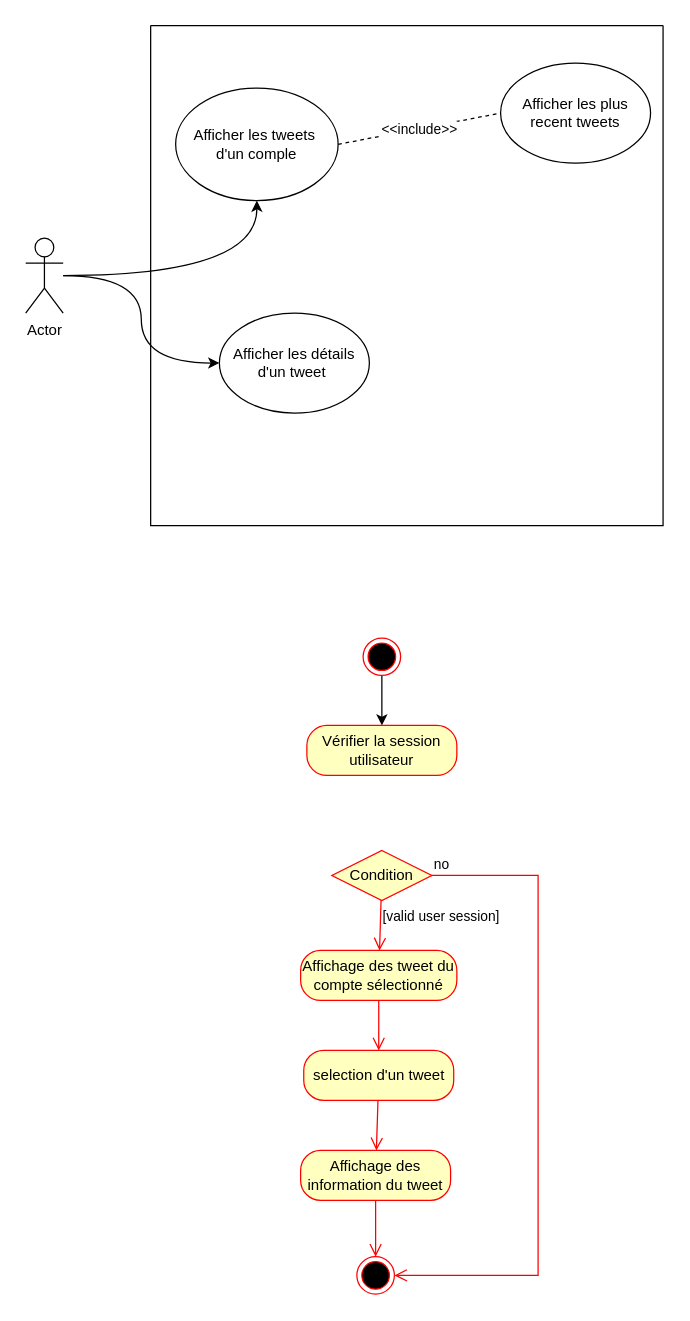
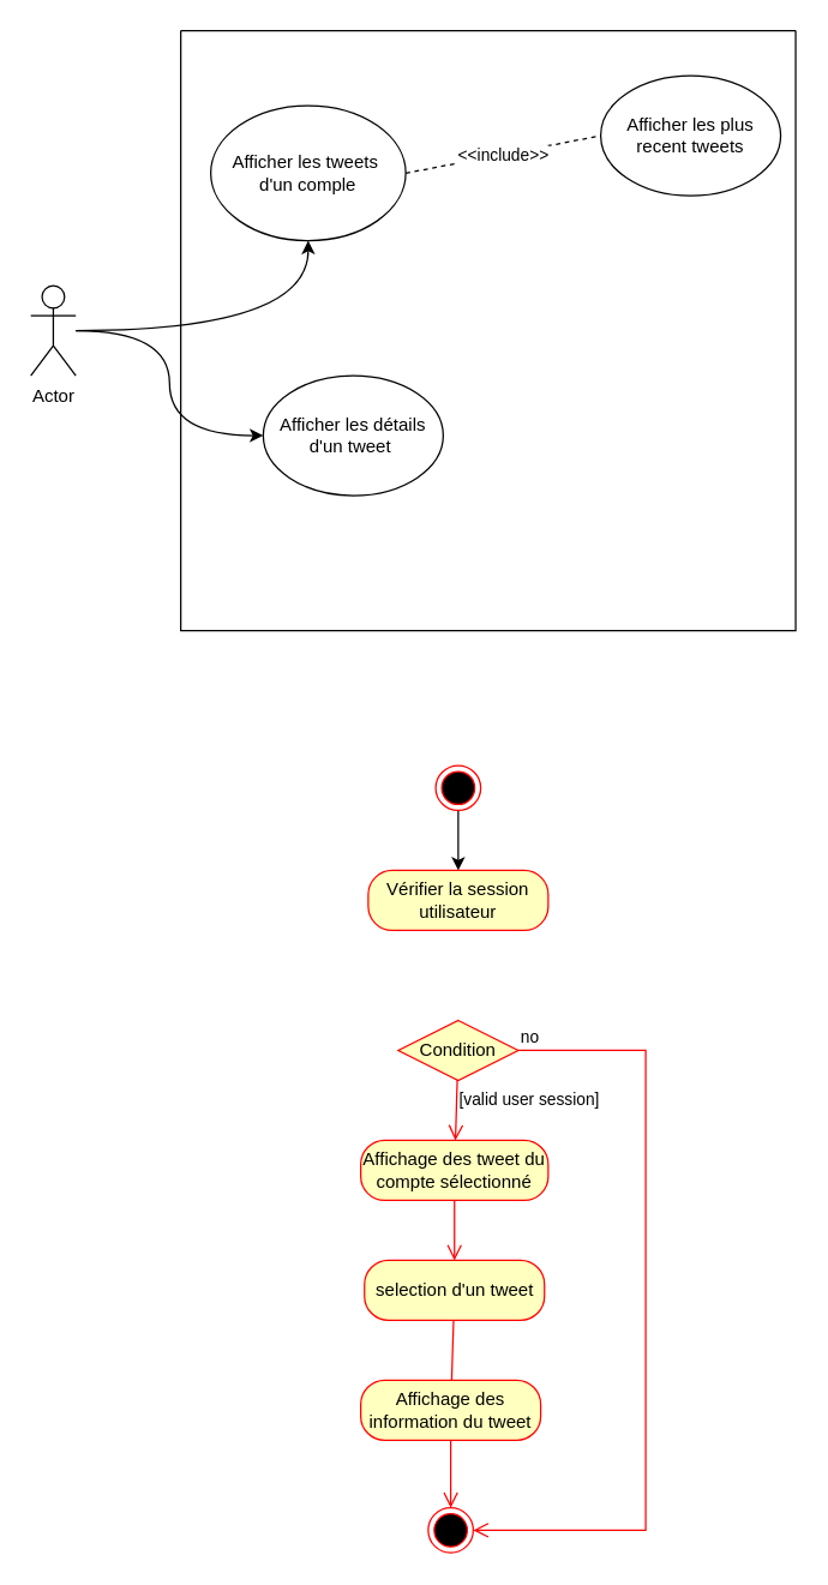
  <mxCell id="0" />
  <mxCell id="1" parent="0" />
  <mxCell id="2" value="" style="swimlane;startSize=0;" vertex="1" parent="1"><mxGeometry x="120" y="20" width="410" height="400" as="geometry" /></mxCell>
  <mxCell id="3" value="Afficher les tweets&amp;nbsp; &amp;nbsp;d'un comple&amp;nbsp;" style="ellipse;whiteSpace=wrap;html=1;" vertex="1" parent="2"><mxGeometry x="20" y="50" width="130" height="90" as="geometry" /></mxCell>
  <mxCell id="4" value="Afficher les plus recent tweets" style="ellipse;whiteSpace=wrap;html=1;" vertex="1" parent="2"><mxGeometry x="280" y="30" width="120" height="80" as="geometry" /></mxCell>
  <mxCell id="5" value="&amp;lt;&amp;lt;include&amp;gt;&amp;gt;" style="endArrow=none;dashed=1;html=1;rounded=0;entryX=0;entryY=0.5;entryDx=0;entryDy=0;exitX=1;exitY=0.5;exitDx=0;exitDy=0;" edge="1" parent="2" source="3" target="4"><mxGeometry width="50" height="50" relative="1" as="geometry"><mxPoint x="190" y="170" as="sourcePoint" /><mxPoint x="240" y="120" as="targetPoint" /></mxGeometry></mxCell>
  <mxCell id="6" value="Afficher les détails d'un tweet&amp;nbsp;" style="ellipse;whiteSpace=wrap;html=1;" vertex="1" parent="2"><mxGeometry x="55" y="230" width="120" height="80" as="geometry" /></mxCell>
  <mxCell id="7" style="edgeStyle=orthogonalEdgeStyle;rounded=0;orthogonalLoop=1;jettySize=auto;html=1;entryX=0;entryY=0.5;entryDx=0;entryDy=0;curved=1;" edge="1" parent="1" source="9" target="6"><mxGeometry relative="1" as="geometry" /></mxCell>
  <mxCell id="8" style="edgeStyle=orthogonalEdgeStyle;rounded=0;orthogonalLoop=1;jettySize=auto;html=1;curved=1;" edge="1" parent="1" source="9" target="3"><mxGeometry relative="1" as="geometry" /></mxCell>
  <mxCell id="9" value="Actor" style="shape=umlActor;verticalLabelPosition=bottom;verticalAlign=top;html=1;outlineConnect=0;" vertex="1" parent="1"><mxGeometry x="20" y="190" width="30" height="60" as="geometry" /></mxCell>
  <mxCell id="10" style="edgeStyle=orthogonalEdgeStyle;curved=1;rounded=0;orthogonalLoop=1;jettySize=auto;html=1;" edge="1" parent="1" source="11" target="12"><mxGeometry relative="1" as="geometry" /></mxCell>
  <mxCell id="11" value="" style="ellipse;html=1;shape=endState;fillColor=#000000;strokeColor=#ff0000;" vertex="1" parent="1"><mxGeometry x="290" y="510" width="30" height="30" as="geometry" /></mxCell>
  <mxCell id="12" value="Vérifier la session utilisateur" style="rounded=1;whiteSpace=wrap;html=1;arcSize=40;fontColor=#000000;fillColor=#ffffc0;strokeColor=#ff0000;" vertex="1" parent="1"><mxGeometry x="245" y="580" width="120" height="40" as="geometry" /></mxCell>
  <mxCell id="13" value="Condition" style="rhombus;whiteSpace=wrap;html=1;fillColor=#ffffc0;strokeColor=#ff0000;" vertex="1" parent="1"><mxGeometry x="265" y="680" width="80" height="40" as="geometry" /></mxCell>
  <mxCell id="14" value="no" style="edgeStyle=orthogonalEdgeStyle;html=1;align=left;verticalAlign=bottom;endArrow=open;endSize=8;strokeColor=#ff0000;rounded=0;entryX=1;entryY=0.5;entryDx=0;entryDy=0;" edge="1" source="13" parent="1" target="22"><mxGeometry x="-1" relative="1" as="geometry"><mxPoint x="445" y="700" as="targetPoint" /><Array as="points"><mxPoint x="430" y="700" /><mxPoint x="430" y="1020" /></Array></mxGeometry></mxCell>
  <mxCell id="15" value="[valid user session]" style="html=1;align=left;verticalAlign=top;endArrow=open;endSize=8;strokeColor=#ff0000;rounded=0;" edge="1" source="13" parent="1" target="16"><mxGeometry x="-1" relative="1" as="geometry"><mxPoint x="305" y="780" as="targetPoint" /></mxGeometry></mxCell>
  <mxCell id="16" value="Affichage des tweet du compte sélectionné" style="rounded=1;whiteSpace=wrap;html=1;arcSize=40;fontColor=#000000;fillColor=#ffffc0;strokeColor=#ff0000;" vertex="1" parent="1"><mxGeometry x="240" y="760" width="125" height="40" as="geometry" /></mxCell>
  <mxCell id="17" value="" style="html=1;verticalAlign=bottom;endArrow=open;endSize=8;strokeColor=#ff0000;rounded=0;" edge="1" source="16" parent="1" target="18"><mxGeometry relative="1" as="geometry"><mxPoint x="305" y="860" as="targetPoint" /></mxGeometry></mxCell>
  <mxCell id="18" value="selection d'un tweet" style="rounded=1;whiteSpace=wrap;html=1;arcSize=40;fontColor=#000000;fillColor=#ffffc0;strokeColor=#ff0000;" vertex="1" parent="1"><mxGeometry x="242.5" y="840" width="120" height="40" as="geometry" /></mxCell>
- <mxCell id="19" value="" style="html=1;verticalAlign=bottom;endArrow=open;endSize=8;strokeColor=#ff0000;rounded=0;" edge="1" source="18" parent="1" target="20"><mxGeometry relative="1" as="geometry"><mxPoint x="305" y="940" as="targetPoint" /></mxGeometry></mxCell>
+ <mxCell id="19" value="" style="html=1;verticalAlign=bottom;endArrow=none;endSize=8;strokeColor=#ff0000;rounded=0;" edge="1" source="18" parent="1" target="20"><mxGeometry relative="1" as="geometry"><mxPoint x="305" y="940" as="targetPoint" /></mxGeometry></mxCell>
  <mxCell id="20" value="Affichage des information du tweet" style="rounded=1;whiteSpace=wrap;html=1;arcSize=40;fontColor=#000000;fillColor=#ffffc0;strokeColor=#ff0000;" vertex="1" parent="1"><mxGeometry x="240" y="920" width="120" height="40" as="geometry" /></mxCell>
  <mxCell id="21" value="" style="edgeStyle=orthogonalEdgeStyle;html=1;verticalAlign=bottom;endArrow=open;endSize=8;strokeColor=#ff0000;rounded=0;curved=1;" edge="1" source="20" parent="1" target="22"><mxGeometry relative="1" as="geometry"><mxPoint x="305" y="1020" as="targetPoint" /></mxGeometry></mxCell>
  <mxCell id="22" value="" style="ellipse;html=1;shape=endState;fillColor=#000000;strokeColor=#ff0000;" vertex="1" parent="1"><mxGeometry x="285" y="1005" width="30" height="30" as="geometry" /></mxCell>
